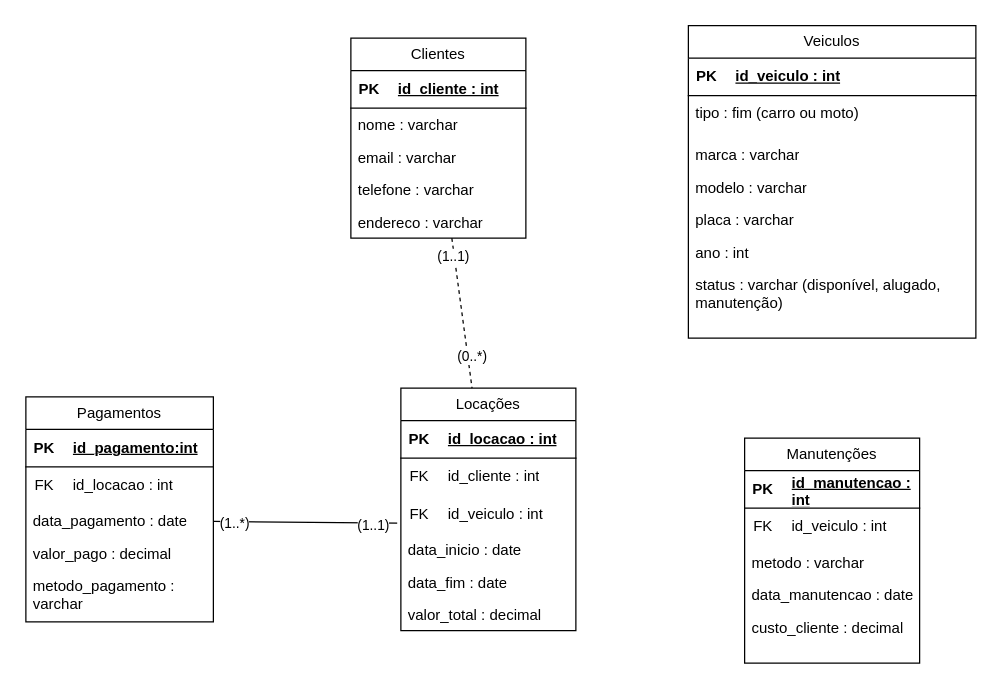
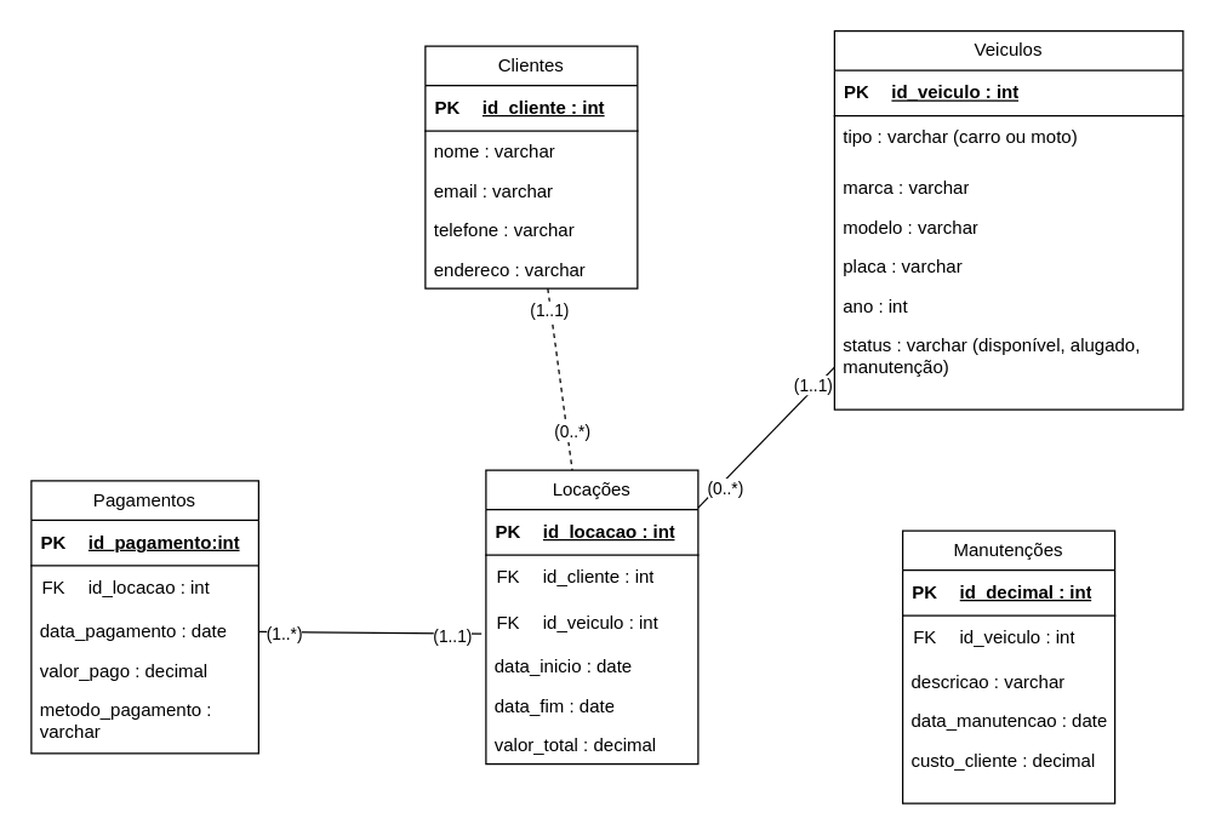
  <mxCell id="0" />
  <mxCell id="1" parent="0" />
  <mxCell id="2" style="rounded=0;orthogonalLoop=1;jettySize=auto;html=1;endArrow=none;startFill=0;dashed=1;" edge="1" parent="1" source="5" target="28"><mxGeometry relative="1" as="geometry" /></mxCell>
  <mxCell id="3" value="(1..1)" style="edgeLabel;html=1;align=center;verticalAlign=middle;resizable=0;points=[];" vertex="1" connectable="0" parent="2"><mxGeometry x="-0.752" y="-1" relative="1" as="geometry"><mxPoint as="offset" /></mxGeometry></mxCell>
  <mxCell id="4" value="(0..*)" style="edgeLabel;html=1;align=center;verticalAlign=middle;resizable=0;points=[];" vertex="1" connectable="0" parent="2"><mxGeometry x="0.591" y="3" relative="1" as="geometry"><mxPoint as="offset" /></mxGeometry></mxCell>
  <mxCell id="5" value="Clientes" style="swimlane;fontStyle=0;childLayout=stackLayout;horizontal=1;startSize=26;fillColor=none;horizontalStack=0;resizeParent=1;resizeParentMax=0;resizeLast=0;collapsible=1;marginBottom=0;whiteSpace=wrap;html=1;" vertex="1" parent="1"><mxGeometry x="280" y="30" width="140" height="160" as="geometry" /></mxCell>
  <mxCell id="6" value="" style="shape=table;startSize=0;container=1;collapsible=1;childLayout=tableLayout;fixedRows=1;rowLines=0;fontStyle=0;align=center;resizeLast=1;strokeColor=none;fillColor=none;collapsible=0;" vertex="1" parent="5"><mxGeometry y="26" width="140" height="30" as="geometry" /></mxCell>
  <mxCell id="7" value="" style="shape=tableRow;horizontal=0;startSize=0;swimlaneHead=0;swimlaneBody=0;fillColor=none;collapsible=0;dropTarget=0;points=[[0,0.5],[1,0.5]];portConstraint=eastwest;top=0;left=0;right=0;bottom=1;" vertex="1" parent="6"><mxGeometry width="140" height="30" as="geometry" /></mxCell>
  <mxCell id="8" value="PK" style="shape=partialRectangle;connectable=0;fillColor=none;top=0;left=0;bottom=0;right=0;fontStyle=1;overflow=hidden;whiteSpace=wrap;html=1;" vertex="1" parent="7"><mxGeometry width="30" height="30" as="geometry"><mxRectangle width="30" height="30" as="alternateBounds" /></mxGeometry></mxCell>
  <mxCell id="9" value="id_cliente : int" style="shape=partialRectangle;connectable=0;fillColor=none;top=0;left=0;bottom=0;right=0;align=left;spacingLeft=6;fontStyle=5;overflow=hidden;whiteSpace=wrap;html=1;" vertex="1" parent="7"><mxGeometry x="30" width="110" height="30" as="geometry"><mxRectangle width="110" height="30" as="alternateBounds" /></mxGeometry></mxCell>
  <mxCell id="10" value="nome : varchar" style="text;strokeColor=none;fillColor=none;align=left;verticalAlign=top;spacingLeft=4;spacingRight=4;overflow=hidden;rotatable=0;points=[[0,0.5],[1,0.5]];portConstraint=eastwest;whiteSpace=wrap;html=1;" vertex="1" parent="5"><mxGeometry y="56" width="140" height="26" as="geometry" /></mxCell>
  <mxCell id="11" value="email : varchar" style="text;strokeColor=none;fillColor=none;align=left;verticalAlign=top;spacingLeft=4;spacingRight=4;overflow=hidden;rotatable=0;points=[[0,0.5],[1,0.5]];portConstraint=eastwest;whiteSpace=wrap;html=1;" vertex="1" parent="5"><mxGeometry y="82" width="140" height="26" as="geometry" /></mxCell>
  <mxCell id="12" value="telefone : varchar" style="text;strokeColor=none;fillColor=none;align=left;verticalAlign=top;spacingLeft=4;spacingRight=4;overflow=hidden;rotatable=0;points=[[0,0.5],[1,0.5]];portConstraint=eastwest;whiteSpace=wrap;html=1;" vertex="1" parent="5"><mxGeometry y="108" width="140" height="26" as="geometry" /></mxCell>
  <mxCell id="13" value="endereco : varchar" style="text;strokeColor=none;fillColor=none;align=left;verticalAlign=top;spacingLeft=4;spacingRight=4;overflow=hidden;rotatable=0;points=[[0,0.5],[1,0.5]];portConstraint=eastwest;whiteSpace=wrap;html=1;" vertex="1" parent="5"><mxGeometry y="134" width="140" height="26" as="geometry" /></mxCell>
  <mxCell id="14" value="Veiculos" style="swimlane;fontStyle=0;childLayout=stackLayout;horizontal=1;startSize=26;fillColor=none;horizontalStack=0;resizeParent=1;resizeParentMax=0;resizeLast=0;collapsible=1;marginBottom=0;whiteSpace=wrap;html=1;" vertex="1" parent="1"><mxGeometry x="550" y="20" width="230" height="250" as="geometry" /></mxCell>
  <mxCell id="15" value="" style="shape=table;startSize=0;container=1;collapsible=1;childLayout=tableLayout;fixedRows=1;rowLines=0;fontStyle=0;align=center;resizeLast=1;strokeColor=none;fillColor=none;collapsible=0;" vertex="1" parent="14"><mxGeometry y="26" width="230" height="30" as="geometry" /></mxCell>
  <mxCell id="16" value="" style="shape=tableRow;horizontal=0;startSize=0;swimlaneHead=0;swimlaneBody=0;fillColor=none;collapsible=0;dropTarget=0;points=[[0,0.5],[1,0.5]];portConstraint=eastwest;top=0;left=0;right=0;bottom=1;" vertex="1" parent="15"><mxGeometry width="230" height="30" as="geometry" /></mxCell>
  <mxCell id="17" value="PK" style="shape=partialRectangle;connectable=0;fillColor=none;top=0;left=0;bottom=0;right=0;fontStyle=1;overflow=hidden;whiteSpace=wrap;html=1;" vertex="1" parent="16"><mxGeometry width="30" height="30" as="geometry"><mxRectangle width="30" height="30" as="alternateBounds" /></mxGeometry></mxCell>
  <mxCell id="18" value="id_veiculo : int" style="shape=partialRectangle;connectable=0;fillColor=none;top=0;left=0;bottom=0;right=0;align=left;spacingLeft=6;fontStyle=5;overflow=hidden;whiteSpace=wrap;html=1;" vertex="1" parent="16"><mxGeometry x="30" width="200" height="30" as="geometry"><mxRectangle width="200" height="30" as="alternateBounds" /></mxGeometry></mxCell>
- <mxCell id="19" value="tipo : fim (carro ou moto)" style="text;strokeColor=none;fillColor=none;align=left;verticalAlign=top;spacingLeft=4;spacingRight=4;overflow=hidden;rotatable=0;points=[[0,0.5],[1,0.5]];portConstraint=eastwest;whiteSpace=wrap;html=1;" vertex="1" parent="14"><mxGeometry y="56" width="230" height="34" as="geometry" /></mxCell>
+ <mxCell id="19" value="tipo : varchar (carro ou moto)" style="text;strokeColor=none;fillColor=none;align=left;verticalAlign=top;spacingLeft=4;spacingRight=4;overflow=hidden;rotatable=0;points=[[0,0.5],[1,0.5]];portConstraint=eastwest;whiteSpace=wrap;html=1;" vertex="1" parent="14"><mxGeometry y="56" width="230" height="34" as="geometry" /></mxCell>
  <mxCell id="20" value="marca : varchar" style="text;strokeColor=none;fillColor=none;align=left;verticalAlign=top;spacingLeft=4;spacingRight=4;overflow=hidden;rotatable=0;points=[[0,0.5],[1,0.5]];portConstraint=eastwest;whiteSpace=wrap;html=1;" vertex="1" parent="14"><mxGeometry y="90" width="230" height="26" as="geometry" /></mxCell>
  <mxCell id="21" value="modelo : varchar" style="text;strokeColor=none;fillColor=none;align=left;verticalAlign=top;spacingLeft=4;spacingRight=4;overflow=hidden;rotatable=0;points=[[0,0.5],[1,0.5]];portConstraint=eastwest;whiteSpace=wrap;html=1;" vertex="1" parent="14"><mxGeometry y="116" width="230" height="26" as="geometry" /></mxCell>
  <mxCell id="22" value="placa : varchar" style="text;strokeColor=none;fillColor=none;align=left;verticalAlign=top;spacingLeft=4;spacingRight=4;overflow=hidden;rotatable=0;points=[[0,0.5],[1,0.5]];portConstraint=eastwest;whiteSpace=wrap;html=1;" vertex="1" parent="14"><mxGeometry y="142" width="230" height="26" as="geometry" /></mxCell>
  <mxCell id="23" value="ano : int" style="text;strokeColor=none;fillColor=none;align=left;verticalAlign=top;spacingLeft=4;spacingRight=4;overflow=hidden;rotatable=0;points=[[0,0.5],[1,0.5]];portConstraint=eastwest;whiteSpace=wrap;html=1;" vertex="1" parent="14"><mxGeometry y="168" width="230" height="26" as="geometry" /></mxCell>
  <mxCell id="24" value="status : varchar (disponível, alugado, manutenção)" style="text;strokeColor=none;fillColor=none;align=left;verticalAlign=top;spacingLeft=4;spacingRight=4;overflow=hidden;rotatable=0;points=[[0,0.5],[1,0.5]];portConstraint=eastwest;whiteSpace=wrap;html=1;" vertex="1" parent="14"><mxGeometry y="194" width="230" height="56" as="geometry" /></mxCell>
+ <mxCell id="25" style="rounded=0;orthogonalLoop=1;jettySize=auto;html=1;entryX=0;entryY=0.5;entryDx=0;entryDy=0;endArrow=none;startFill=0;" edge="1" parent="1" source="28" target="24"><mxGeometry relative="1" as="geometry" /></mxCell>
+ <mxCell id="26" value="(0..*)" style="edgeLabel;html=1;align=center;verticalAlign=middle;resizable=0;points=[];" vertex="1" connectable="0" parent="25"><mxGeometry x="-0.663" y="-3" relative="1" as="geometry"><mxPoint as="offset" /></mxGeometry></mxCell>
+ <mxCell id="27" value="(1..1)" style="edgeLabel;html=1;align=center;verticalAlign=middle;resizable=0;points=[];" vertex="1" connectable="0" parent="25"><mxGeometry x="0.727" y="2" relative="1" as="geometry"><mxPoint x="-1" as="offset" /></mxGeometry></mxCell>
  <mxCell id="28" value="Locações" style="swimlane;fontStyle=0;childLayout=stackLayout;horizontal=1;startSize=26;fillColor=none;horizontalStack=0;resizeParent=1;resizeParentMax=0;resizeLast=0;collapsible=1;marginBottom=0;whiteSpace=wrap;html=1;" vertex="1" parent="1"><mxGeometry x="320" y="310" width="140" height="194" as="geometry" /></mxCell>
  <mxCell id="29" value="" style="shape=table;startSize=0;container=1;collapsible=1;childLayout=tableLayout;fixedRows=1;rowLines=0;fontStyle=0;align=center;resizeLast=1;strokeColor=none;fillColor=none;collapsible=0;" vertex="1" parent="28"><mxGeometry y="26" width="140" height="30" as="geometry" /></mxCell>
  <mxCell id="30" value="" style="shape=tableRow;horizontal=0;startSize=0;swimlaneHead=0;swimlaneBody=0;fillColor=none;collapsible=0;dropTarget=0;points=[[0,0.5],[1,0.5]];portConstraint=eastwest;top=0;left=0;right=0;bottom=1;" vertex="1" parent="29"><mxGeometry width="140" height="30" as="geometry" /></mxCell>
  <mxCell id="31" value="PK" style="shape=partialRectangle;connectable=0;fillColor=none;top=0;left=0;bottom=0;right=0;fontStyle=1;overflow=hidden;whiteSpace=wrap;html=1;" vertex="1" parent="30"><mxGeometry width="30" height="30" as="geometry"><mxRectangle width="30" height="30" as="alternateBounds" /></mxGeometry></mxCell>
  <mxCell id="32" value="id_locacao : int" style="shape=partialRectangle;connectable=0;fillColor=none;top=0;left=0;bottom=0;right=0;align=left;spacingLeft=6;fontStyle=5;overflow=hidden;whiteSpace=wrap;html=1;" vertex="1" parent="30"><mxGeometry x="30" width="110" height="30" as="geometry"><mxRectangle width="110" height="30" as="alternateBounds" /></mxGeometry></mxCell>
  <mxCell id="33" value="" style="shape=table;startSize=0;container=1;collapsible=1;childLayout=tableLayout;fixedRows=1;rowLines=0;fontStyle=0;align=center;resizeLast=1;strokeColor=none;fillColor=none;collapsible=0;" vertex="1" parent="28"><mxGeometry y="56" width="140" height="60" as="geometry" /></mxCell>
  <mxCell id="34" value="" style="shape=tableRow;horizontal=0;startSize=0;swimlaneHead=0;swimlaneBody=0;fillColor=none;collapsible=0;dropTarget=0;points=[[0,0.5],[1,0.5]];portConstraint=eastwest;top=0;left=0;right=0;bottom=0;" vertex="1" parent="33"><mxGeometry width="140" height="30" as="geometry" /></mxCell>
  <mxCell id="35" value="FK" style="shape=partialRectangle;connectable=0;fillColor=none;top=0;left=0;bottom=0;right=0;fontStyle=0;overflow=hidden;whiteSpace=wrap;html=1;" vertex="1" parent="34"><mxGeometry width="30" height="30" as="geometry"><mxRectangle width="30" height="30" as="alternateBounds" /></mxGeometry></mxCell>
  <mxCell id="36" value="id_cliente : int" style="shape=partialRectangle;connectable=0;fillColor=none;top=0;left=0;bottom=0;right=0;align=left;spacingLeft=6;fontStyle=0;overflow=hidden;whiteSpace=wrap;html=1;" vertex="1" parent="34"><mxGeometry x="30" width="110" height="30" as="geometry"><mxRectangle width="110" height="30" as="alternateBounds" /></mxGeometry></mxCell>
  <mxCell id="37" value="" style="shape=tableRow;horizontal=0;startSize=0;swimlaneHead=0;swimlaneBody=0;fillColor=none;collapsible=0;dropTarget=0;points=[[0,0.5],[1,0.5]];portConstraint=eastwest;top=0;left=0;right=0;bottom=0;" vertex="1" parent="33"><mxGeometry y="30" width="140" height="30" as="geometry" /></mxCell>
  <mxCell id="38" value="FK" style="shape=partialRectangle;connectable=0;fillColor=none;top=0;left=0;bottom=0;right=0;fontStyle=0;overflow=hidden;whiteSpace=wrap;html=1;" vertex="1" parent="37"><mxGeometry width="30" height="30" as="geometry"><mxRectangle width="30" height="30" as="alternateBounds" /></mxGeometry></mxCell>
  <mxCell id="39" value="id_veiculo : int" style="shape=partialRectangle;connectable=0;fillColor=none;top=0;left=0;bottom=0;right=0;align=left;spacingLeft=6;fontStyle=0;overflow=hidden;whiteSpace=wrap;html=1;" vertex="1" parent="37"><mxGeometry x="30" width="110" height="30" as="geometry"><mxRectangle width="110" height="30" as="alternateBounds" /></mxGeometry></mxCell>
  <mxCell id="40" value="data_inicio : date" style="text;strokeColor=none;fillColor=none;align=left;verticalAlign=top;spacingLeft=4;spacingRight=4;overflow=hidden;rotatable=0;points=[[0,0.5],[1,0.5]];portConstraint=eastwest;whiteSpace=wrap;html=1;" vertex="1" parent="28"><mxGeometry y="116" width="140" height="26" as="geometry" /></mxCell>
  <mxCell id="41" value="data_fim : date" style="text;strokeColor=none;fillColor=none;align=left;verticalAlign=top;spacingLeft=4;spacingRight=4;overflow=hidden;rotatable=0;points=[[0,0.5],[1,0.5]];portConstraint=eastwest;whiteSpace=wrap;html=1;" vertex="1" parent="28"><mxGeometry y="142" width="140" height="26" as="geometry" /></mxCell>
  <mxCell id="42" value="valor_total : decimal" style="text;strokeColor=none;fillColor=none;align=left;verticalAlign=top;spacingLeft=4;spacingRight=4;overflow=hidden;rotatable=0;points=[[0,0.5],[1,0.5]];portConstraint=eastwest;whiteSpace=wrap;html=1;" vertex="1" parent="28"><mxGeometry y="168" width="140" height="26" as="geometry" /></mxCell>
  <mxCell id="43" value="Manutenções" style="swimlane;fontStyle=0;childLayout=stackLayout;horizontal=1;startSize=26;fillColor=none;horizontalStack=0;resizeParent=1;resizeParentMax=0;resizeLast=0;collapsible=1;marginBottom=0;whiteSpace=wrap;html=1;" vertex="1" parent="1"><mxGeometry x="595" y="350" width="140" height="180" as="geometry" /></mxCell>
  <mxCell id="44" value="" style="shape=table;startSize=0;container=1;collapsible=1;childLayout=tableLayout;fixedRows=1;rowLines=0;fontStyle=0;align=center;resizeLast=1;strokeColor=none;fillColor=none;collapsible=0;" vertex="1" parent="43"><mxGeometry y="26" width="140" height="60" as="geometry" /></mxCell>
  <mxCell id="45" value="" style="shape=tableRow;horizontal=0;startSize=0;swimlaneHead=0;swimlaneBody=0;fillColor=none;collapsible=0;dropTarget=0;points=[[0,0.5],[1,0.5]];portConstraint=eastwest;top=0;left=0;right=0;bottom=1;" vertex="1" parent="44"><mxGeometry width="140" height="30" as="geometry" /></mxCell>
  <mxCell id="46" value="PK" style="shape=partialRectangle;connectable=0;fillColor=none;top=0;left=0;bottom=0;right=0;fontStyle=1;overflow=hidden;whiteSpace=wrap;html=1;" vertex="1" parent="45"><mxGeometry width="30" height="30" as="geometry"><mxRectangle width="30" height="30" as="alternateBounds" /></mxGeometry></mxCell>
- <mxCell id="47" value="id_manutencao : int" style="shape=partialRectangle;connectable=0;fillColor=none;top=0;left=0;bottom=0;right=0;align=left;spacingLeft=6;fontStyle=5;overflow=hidden;whiteSpace=wrap;html=1;" vertex="1" parent="45"><mxGeometry x="30" width="110" height="30" as="geometry"><mxRectangle width="110" height="30" as="alternateBounds" /></mxGeometry></mxCell>
+ <mxCell id="47" value="id_decimal : int" style="shape=partialRectangle;connectable=0;fillColor=none;top=0;left=0;bottom=0;right=0;align=left;spacingLeft=6;fontStyle=5;overflow=hidden;whiteSpace=wrap;html=1;" vertex="1" parent="45"><mxGeometry x="30" width="110" height="30" as="geometry"><mxRectangle width="110" height="30" as="alternateBounds" /></mxGeometry></mxCell>
  <mxCell id="48" value="" style="shape=tableRow;horizontal=0;startSize=0;swimlaneHead=0;swimlaneBody=0;fillColor=none;collapsible=0;dropTarget=0;points=[[0,0.5],[1,0.5]];portConstraint=eastwest;top=0;left=0;right=0;bottom=0;" vertex="1" parent="44"><mxGeometry y="30" width="140" height="30" as="geometry" /></mxCell>
  <mxCell id="49" value="FK" style="shape=partialRectangle;connectable=0;fillColor=none;top=0;left=0;bottom=0;right=0;fontStyle=0;overflow=hidden;whiteSpace=wrap;html=1;" vertex="1" parent="48"><mxGeometry width="30" height="30" as="geometry"><mxRectangle width="30" height="30" as="alternateBounds" /></mxGeometry></mxCell>
  <mxCell id="50" value="id_veiculo : int" style="shape=partialRectangle;connectable=0;fillColor=none;top=0;left=0;bottom=0;right=0;align=left;spacingLeft=6;fontStyle=0;overflow=hidden;whiteSpace=wrap;html=1;" vertex="1" parent="48"><mxGeometry x="30" width="110" height="30" as="geometry"><mxRectangle width="110" height="30" as="alternateBounds" /></mxGeometry></mxCell>
- <mxCell id="51" value="metodo : varchar" style="text;strokeColor=none;fillColor=none;align=left;verticalAlign=top;spacingLeft=4;spacingRight=4;overflow=hidden;rotatable=0;points=[[0,0.5],[1,0.5]];portConstraint=eastwest;whiteSpace=wrap;html=1;" vertex="1" parent="43"><mxGeometry y="86" width="140" height="26" as="geometry" /></mxCell>
+ <mxCell id="51" value="descricao : varchar" style="text;strokeColor=none;fillColor=none;align=left;verticalAlign=top;spacingLeft=4;spacingRight=4;overflow=hidden;rotatable=0;points=[[0,0.5],[1,0.5]];portConstraint=eastwest;whiteSpace=wrap;html=1;" vertex="1" parent="43"><mxGeometry y="86" width="140" height="26" as="geometry" /></mxCell>
  <mxCell id="52" value="data_manutencao : date" style="text;strokeColor=none;fillColor=none;align=left;verticalAlign=top;spacingLeft=4;spacingRight=4;overflow=hidden;rotatable=0;points=[[0,0.5],[1,0.5]];portConstraint=eastwest;whiteSpace=wrap;html=1;" vertex="1" parent="43"><mxGeometry y="112" width="140" height="26" as="geometry" /></mxCell>
  <mxCell id="53" value="custo_cliente : decimal" style="text;strokeColor=none;fillColor=none;align=left;verticalAlign=top;spacingLeft=4;spacingRight=4;overflow=hidden;rotatable=0;points=[[0,0.5],[1,0.5]];portConstraint=eastwest;whiteSpace=wrap;html=1;" vertex="1" parent="43"><mxGeometry y="138" width="140" height="42" as="geometry" /></mxCell>
  <mxCell id="54" value="Pagamentos" style="swimlane;fontStyle=0;childLayout=stackLayout;horizontal=1;startSize=26;fillColor=none;horizontalStack=0;resizeParent=1;resizeParentMax=0;resizeLast=0;collapsible=1;marginBottom=0;whiteSpace=wrap;html=1;" vertex="1" parent="1"><mxGeometry x="20" y="317" width="150" height="180" as="geometry" /></mxCell>
  <mxCell id="55" value="" style="shape=table;startSize=0;container=1;collapsible=1;childLayout=tableLayout;fixedRows=1;rowLines=0;fontStyle=0;align=center;resizeLast=1;strokeColor=none;fillColor=none;collapsible=0;" vertex="1" parent="54"><mxGeometry y="26" width="150" height="60" as="geometry" /></mxCell>
  <mxCell id="56" value="" style="shape=tableRow;horizontal=0;startSize=0;swimlaneHead=0;swimlaneBody=0;fillColor=none;collapsible=0;dropTarget=0;points=[[0,0.5],[1,0.5]];portConstraint=eastwest;top=0;left=0;right=0;bottom=1;" vertex="1" parent="55"><mxGeometry width="150" height="30" as="geometry" /></mxCell>
  <mxCell id="57" value="PK" style="shape=partialRectangle;connectable=0;fillColor=none;top=0;left=0;bottom=0;right=0;fontStyle=1;overflow=hidden;whiteSpace=wrap;html=1;" vertex="1" parent="56"><mxGeometry width="30" height="30" as="geometry"><mxRectangle width="30" height="30" as="alternateBounds" /></mxGeometry></mxCell>
  <mxCell id="58" value="id_pagamento:int" style="shape=partialRectangle;connectable=0;fillColor=none;top=0;left=0;bottom=0;right=0;align=left;spacingLeft=6;fontStyle=5;overflow=hidden;whiteSpace=wrap;html=1;" vertex="1" parent="56"><mxGeometry x="30" width="120" height="30" as="geometry"><mxRectangle width="120" height="30" as="alternateBounds" /></mxGeometry></mxCell>
  <mxCell id="59" value="" style="shape=tableRow;horizontal=0;startSize=0;swimlaneHead=0;swimlaneBody=0;fillColor=none;collapsible=0;dropTarget=0;points=[[0,0.5],[1,0.5]];portConstraint=eastwest;top=0;left=0;right=0;bottom=0;" vertex="1" parent="55"><mxGeometry y="30" width="150" height="30" as="geometry" /></mxCell>
  <mxCell id="60" value="FK" style="shape=partialRectangle;connectable=0;fillColor=none;top=0;left=0;bottom=0;right=0;fontStyle=0;overflow=hidden;whiteSpace=wrap;html=1;" vertex="1" parent="59"><mxGeometry width="30" height="30" as="geometry"><mxRectangle width="30" height="30" as="alternateBounds" /></mxGeometry></mxCell>
  <mxCell id="61" value="id_locacao : int" style="shape=partialRectangle;connectable=0;fillColor=none;top=0;left=0;bottom=0;right=0;align=left;spacingLeft=6;fontStyle=0;overflow=hidden;whiteSpace=wrap;html=1;" vertex="1" parent="59"><mxGeometry x="30" width="120" height="30" as="geometry"><mxRectangle width="120" height="30" as="alternateBounds" /></mxGeometry></mxCell>
  <mxCell id="62" value="data_pagamento : date" style="text;strokeColor=none;fillColor=none;align=left;verticalAlign=top;spacingLeft=4;spacingRight=4;overflow=hidden;rotatable=0;points=[[0,0.5],[1,0.5]];portConstraint=eastwest;whiteSpace=wrap;html=1;" vertex="1" parent="54"><mxGeometry y="86" width="150" height="26" as="geometry" /></mxCell>
  <mxCell id="63" value="valor_pago : decimal" style="text;strokeColor=none;fillColor=none;align=left;verticalAlign=top;spacingLeft=4;spacingRight=4;overflow=hidden;rotatable=0;points=[[0,0.5],[1,0.5]];portConstraint=eastwest;whiteSpace=wrap;html=1;" vertex="1" parent="54"><mxGeometry y="112" width="150" height="26" as="geometry" /></mxCell>
  <mxCell id="64" value="metodo_pagamento : varchar" style="text;strokeColor=none;fillColor=none;align=left;verticalAlign=top;spacingLeft=4;spacingRight=4;overflow=hidden;rotatable=0;points=[[0,0.5],[1,0.5]];portConstraint=eastwest;whiteSpace=wrap;html=1;" vertex="1" parent="54"><mxGeometry y="138" width="150" height="42" as="geometry" /></mxCell>
  <mxCell id="65" style="rounded=0;orthogonalLoop=1;jettySize=auto;html=1;endArrow=none;startFill=0;entryX=-0.021;entryY=0.733;entryDx=0;entryDy=0;entryPerimeter=0;" edge="1" parent="1" source="62" target="37"><mxGeometry relative="1" as="geometry"><mxPoint x="310" y="416" as="targetPoint" /></mxGeometry></mxCell>
  <mxCell id="66" value="(1..*)" style="edgeLabel;html=1;align=center;verticalAlign=middle;resizable=0;points=[];" vertex="1" connectable="0" parent="65"><mxGeometry x="-0.769" y="-1" relative="1" as="geometry"><mxPoint as="offset" /></mxGeometry></mxCell>
  <mxCell id="67" value="(1..1)" style="edgeLabel;html=1;align=center;verticalAlign=middle;resizable=0;points=[];" vertex="1" connectable="0" parent="65"><mxGeometry x="0.741" y="-2" relative="1" as="geometry"><mxPoint as="offset" /></mxGeometry></mxCell>
